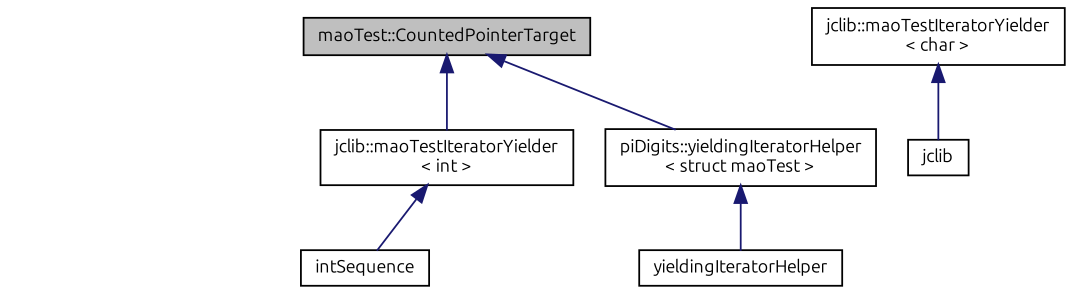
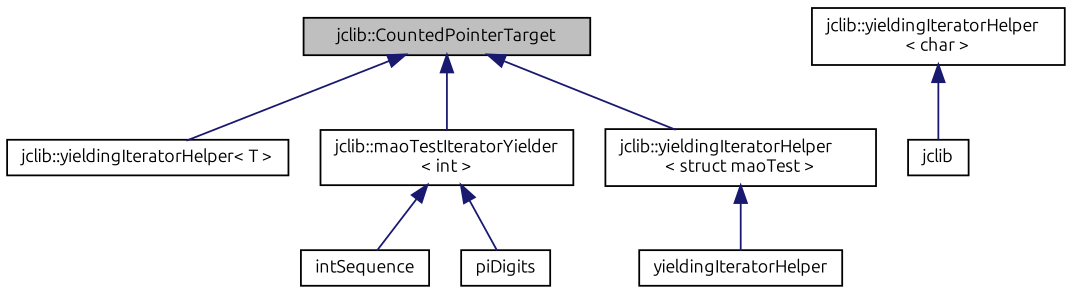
  digraph {
    fontname=Ubuntu
    rankdir=TB
    node [color=black fillcolor=white fontname=Ubuntu fontsize=10 shape=record style=filled]
    edge [color=midnightblue dir=back fontname=Ubuntu fontsize=10 labelfontname=Helvetica labelfontsize=10 style=solid]
-   n1 [fillcolor=grey75 fontcolor=black height=0.2 label="maoTest::CountedPointerTarget" width=0.4]
+   n1 [fillcolor=grey75 fontcolor=black height=0.2 label="jclib::CountedPointerTarget" width=0.4]
+   n2 [height=0.2 label="jclib::yieldingIteratorHelper\< T \>" width=0.4]
    n3 [height=0.2 label="jclib::maoTestIteratorYielder\l\< int \>" width=0.4]
-   n4 [height=0.2 label="piDigits::yieldingIteratorHelper\l\< struct maoTest \>" width=0.4]
-   n5 [height=0.2 label="jclib::maoTestIteratorYielder\l\< char \>" width=0.4]
+   n4 [height=0.2 label="jclib::yieldingIteratorHelper\l\< struct maoTest \>" width=0.4]
+   n5 [height=0.2 label="jclib::yieldingIteratorHelper\l\< char \>" width=0.4]
    n6 [height=0.2 label=jclib width=0.4]
    n7 [height=0.2 label=intSequence width=0.4]
+   n8 [height=0.2 label=piDigits width=0.4]
    n9 [height=0.2 label=yieldingIteratorHelper width=0.4]
+   n1 -> n2
    n1 -> n3
    n1 -> n4
    n3 -> n7
+   n3 -> n8
    n4 -> n9
    n5 -> n6
  }
